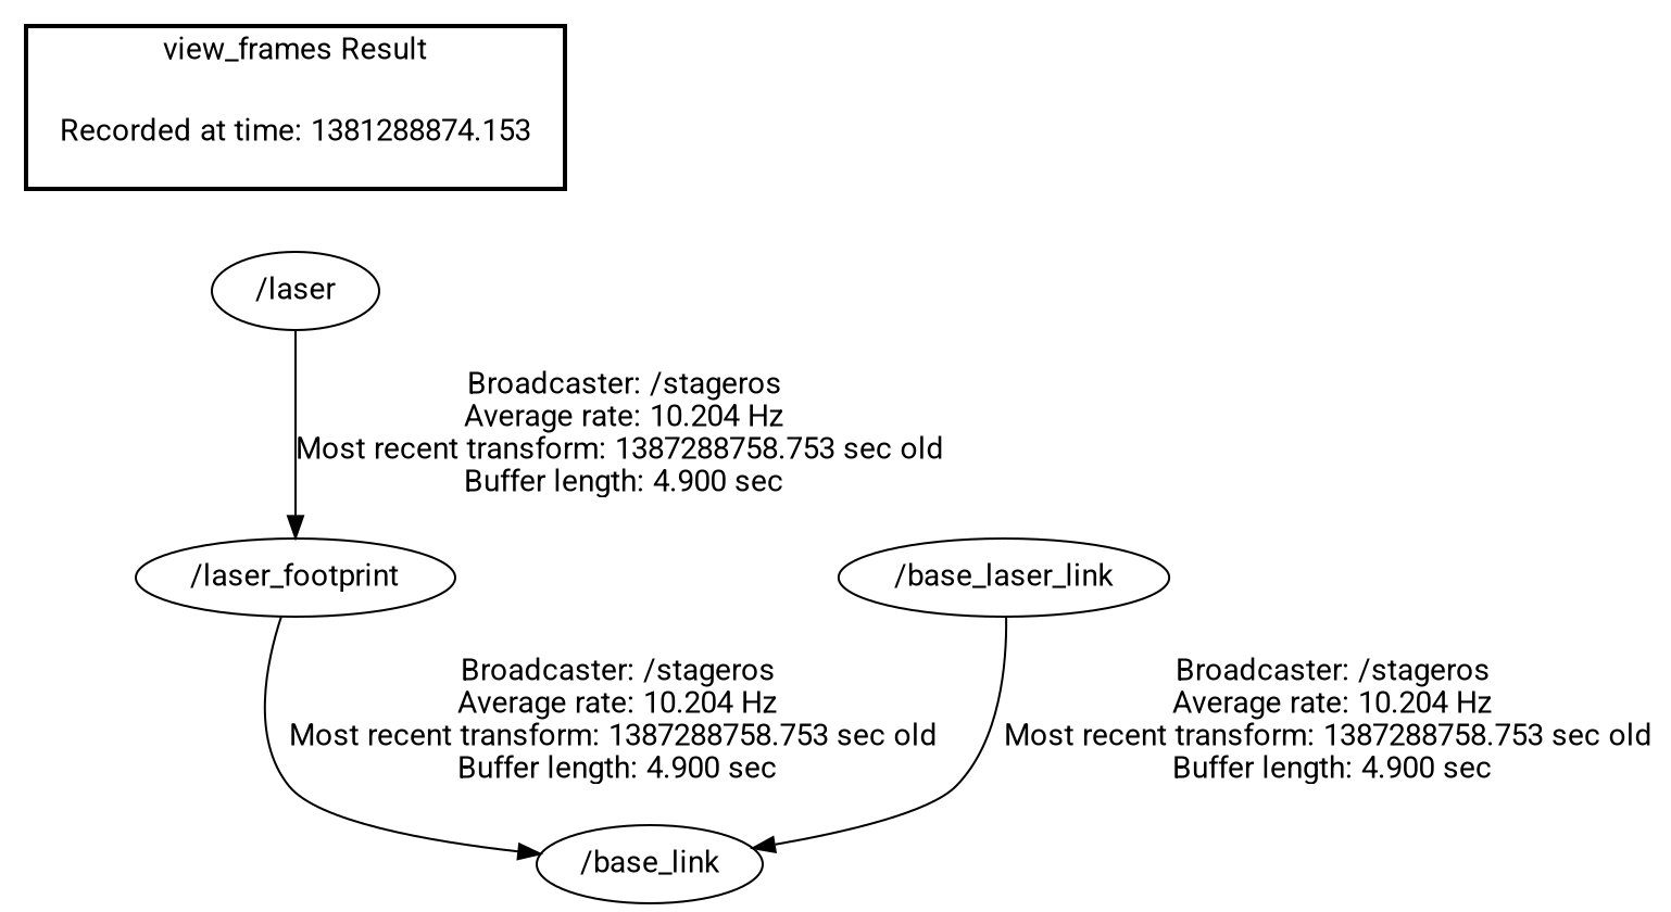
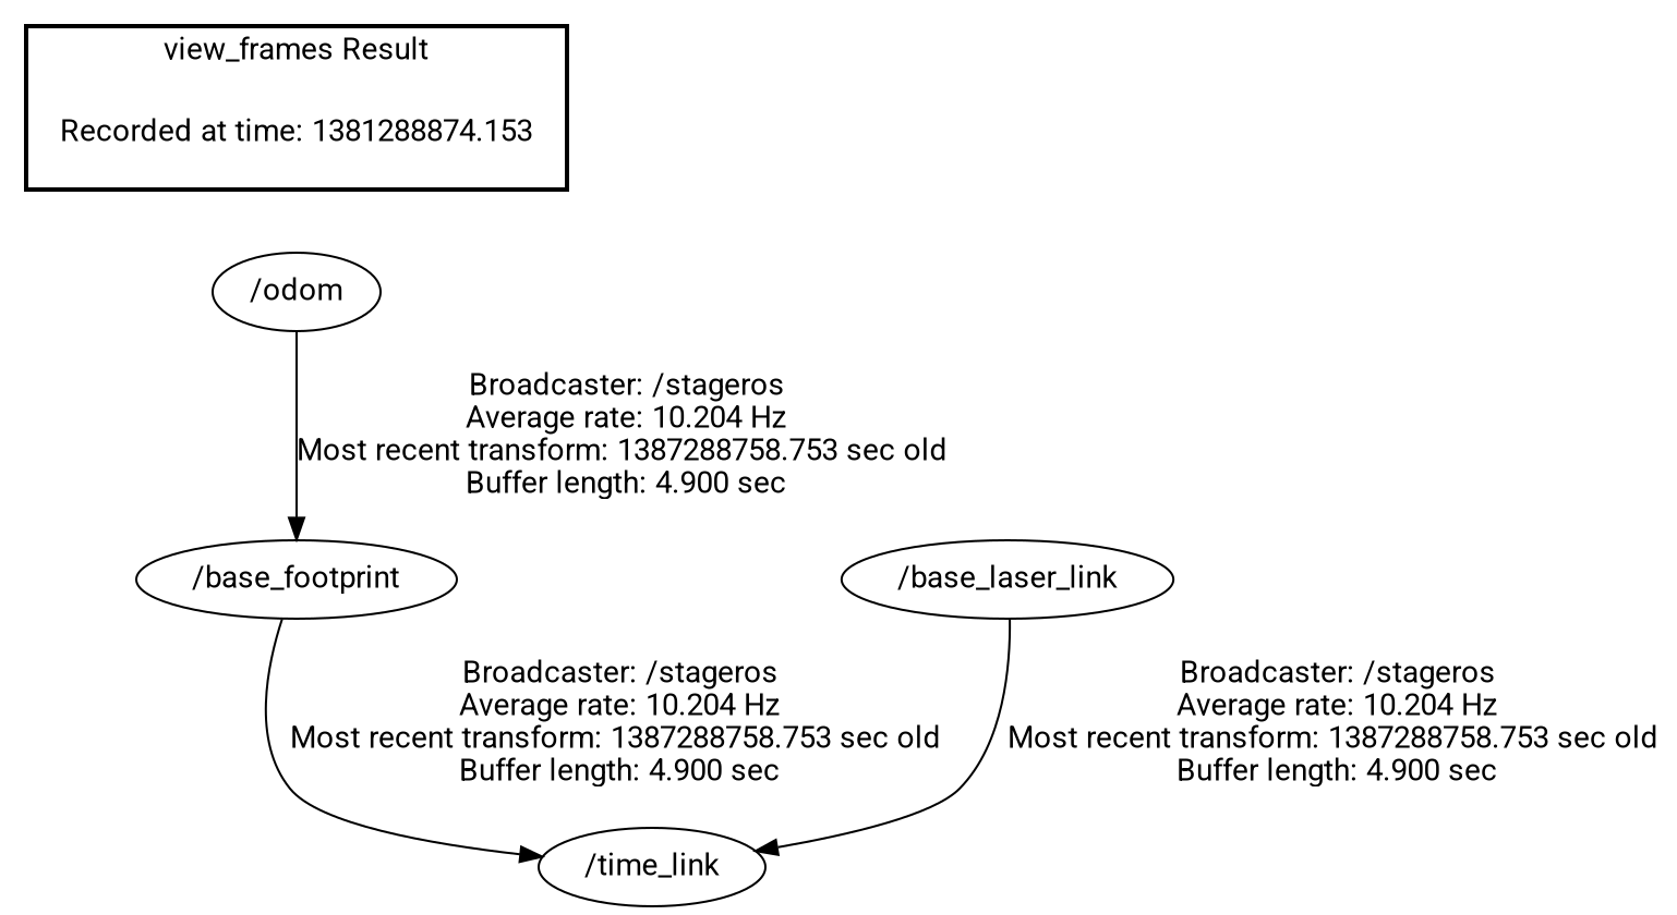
  digraph {
    fontname=Roboto
    node [fontname=Roboto]
    edge [fontname=Roboto]
    n1 [label="Recorded at time: 1381288874.153" shape=plaintext]
-   "/odom" [label="/laser"]
+   "/odom"
    "/base_laser_link"
-   "/base_link"
-   "/base_footprint" [label="/laser_footprint"]
+   "/base_link" [label="/time_link"]
+   "/base_footprint"
    subgraph cluster_1 {
      color=black
      label="view_frames Result"
      style=bold
      n1
    }
    n1 -> "/odom" [style=invis]
    "/odom" -> "/base_footprint" [label="Broadcaster: /stageros\nAverage rate: 10.204 Hz\nMost recent transform: 1387288758.753 sec old \nBuffer length: 4.900 sec\n"]
    "/base_laser_link" -> "/base_link" [label="Broadcaster: /stageros\nAverage rate: 10.204 Hz\nMost recent transform: 1387288758.753 sec old \nBuffer length: 4.900 sec\n"]
    "/base_footprint" -> "/base_link" [label="Broadcaster: /stageros\nAverage rate: 10.204 Hz\nMost recent transform: 1387288758.753 sec old \nBuffer length: 4.900 sec\n"]
  }
